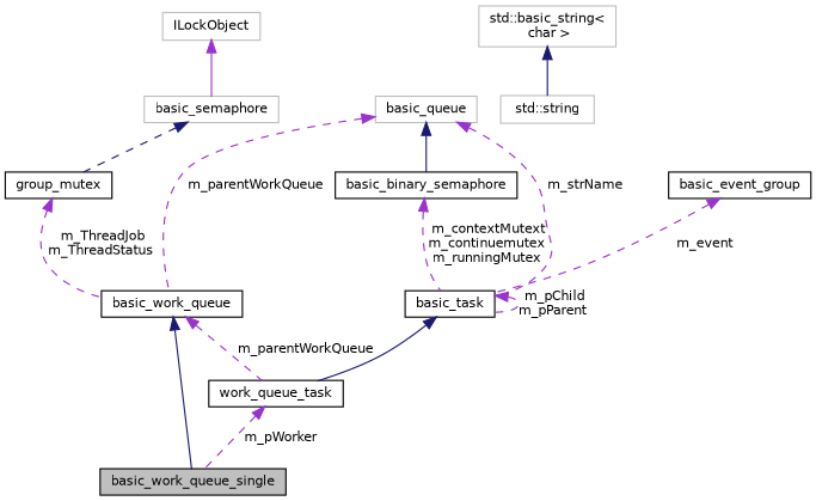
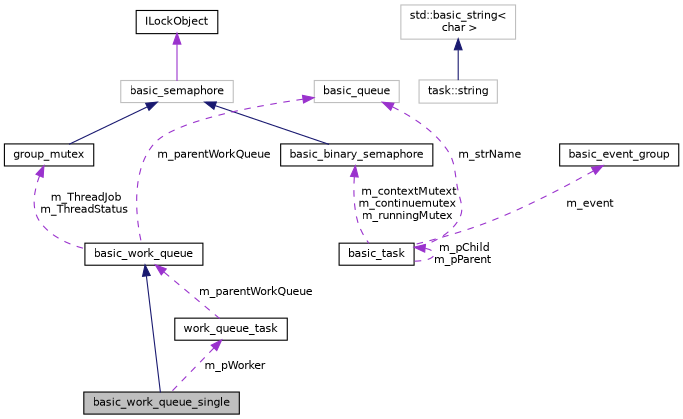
  digraph {
    node [color=black fillcolor=white fontname=Helvetica fontsize=10 shape=record style=filled]
    edge [color=darkorchid3 dir=back fontname=Helvetica fontsize=10 labelfontname=Helvetica labelfontsize=10 style=dashed]
    n1 [fillcolor=grey75 fontcolor=black height=0.2 label=basic_work_queue_single width=0.4]
    n2 [height=0.2 label=basic_work_queue width=0.4]
    n3 [height=0.2 label=work_queue_task width=0.4]
    n4 [height=0.2 label=group_mutex width=0.4]
    n5 [color=grey75 height=0.2 label=basic_semaphore width=0.4]
    n6 [height=0.2 label=basic_binary_semaphore width=0.4]
    n7 [height=0.2 label=basic_task width=0.4]
-   n8 [color=grey75 height=0.2 label=ILockObject width=0.4]
+   n8 [height=0.2 label=ILockObject width=0.4]
    n9 [color=grey75 height=0.2 label=basic_queue width=0.4]
    n10 [height=0.2 label=basic_event_group width=0.4]
-   n11 [color=grey75 height=0.2 label="std::string" width=0.4]
+   n11 [color=grey75 height=0.2 label="task::string" width=0.4]
    n12 [color=grey75 height=0.2 label="std::basic_string\<\l char \>" width=0.4]
    n2 -> n1 [color=midnightblue style=solid]
    n2 -> n3 [label=" m_parentWorkQueue"]
    n3 -> n1 [label=" m_pWorker"]
    n4 -> n2 [label=" m_ThreadJob\nm_ThreadStatus"]
-   n5 -> n4 [color=midnightblue]
-   n9 -> n6 [color=midnightblue style=solid]
+   n5 -> n4 [color=midnightblue style=solid]
+   n5 -> n6 [color=midnightblue style=solid]
    n6 -> n7 [label=" m_contextMutext\nm_continuemutex\nm_runningMutex"]
-   n7 -> n3 [color=midnightblue style=solid]
    n7 -> n7 [label=" m_pChild\nm_pParent"]
    n8 -> n5 [style=solid]
    n9 -> n2 [label=" m_parentWorkQueue"]
    n9 -> n7 [label=" m_strName"]
    n10 -> n7 [label=" m_event"]
    n12 -> n11 [color=midnightblue style=solid]
  }
